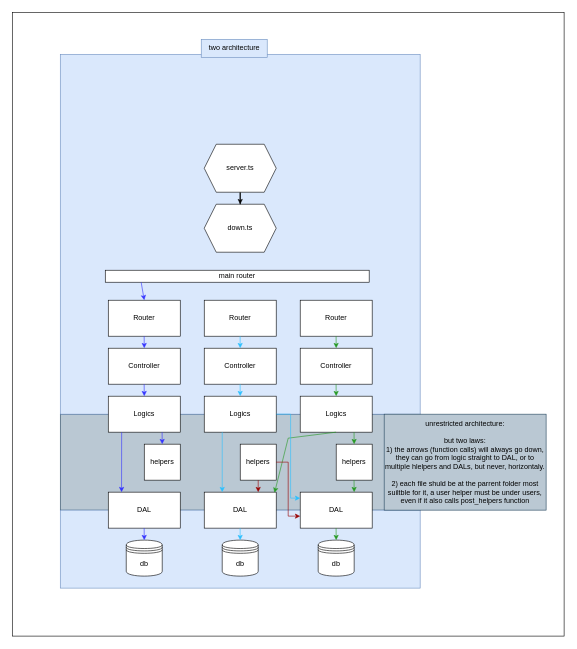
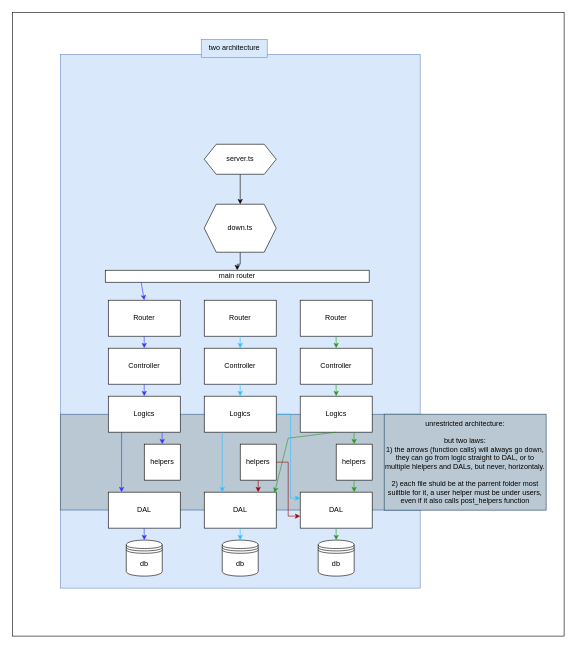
  <mxCell id="0" />
  <mxCell id="1" parent="0" />
  <mxCell id="2" value="" style="rounded=0;whiteSpace=wrap;html=1;" vertex="1" parent="1"><mxGeometry y="20" width="920" height="1040" as="geometry" x="20" /></mxCell>
  <mxCell id="3" value="" style="rounded=0;whiteSpace=wrap;html=1;fillColor=#bac8d3;strokeColor=#23445d;" parent="1" vertex="1"><mxGeometry x="100" y="690" width="600" height="160" as="geometry" /></mxCell>
  <mxCell id="4" value="" style="rounded=0;whiteSpace=wrap;html=1;fillColor=#dae8fc;strokeColor=#6c8ebf;" parent="1" vertex="1"><mxGeometry x="100" y="850" width="600" height="130" as="geometry" /></mxCell>
  <mxCell id="5" value="" style="rounded=0;whiteSpace=wrap;html=1;fillColor=#dae8fc;strokeColor=#6c8ebf;" parent="1" vertex="1"><mxGeometry x="100" y="90" width="600" height="600" as="geometry" /></mxCell>
  <mxCell id="6" value="Router" style="rounded=0;whiteSpace=wrap;html=1;" parent="1" vertex="1"><mxGeometry x="340" y="500" width="120" height="60" as="geometry" /></mxCell>
+ <mxCell id="7" style="edgeStyle=orthogonalEdgeStyle;rounded=0;orthogonalLoop=1;jettySize=auto;html=1;entryX=0.5;entryY=0;entryDx=0;entryDy=0;" parent="1" source="8" target="28" edge="1"><mxGeometry relative="1" as="geometry" /></mxCell>
  <mxCell id="8" value="down.ts" style="shape=hexagon;perimeter=hexagonPerimeter2;whiteSpace=wrap;html=1;fixedSize=1;" parent="1" vertex="1"><mxGeometry x="340" y="340" width="120" height="80" as="geometry" /></mxCell>
  <mxCell id="9" style="edgeStyle=orthogonalEdgeStyle;rounded=0;orthogonalLoop=1;jettySize=auto;html=1;" parent="1" source="10" target="8" edge="1"><mxGeometry relative="1" as="geometry" /></mxCell>
- <mxCell id="10" value="server.ts" style="shape=hexagon;perimeter=hexagonPerimeter2;whiteSpace=wrap;html=1;fixedSize=1;" parent="1" vertex="1"><mxGeometry x="340" y="240" width="120" height="80" as="geometry" /></mxCell>
+ <mxCell id="10" value="server.ts" style="shape=hexagon;perimeter=hexagonPerimeter2;whiteSpace=wrap;html=1;fixedSize=1;" parent="1" vertex="1"><mxGeometry x="340" y="240" width="120" height="50" as="geometry" /></mxCell>
  <mxCell id="11" value="Controller" style="rounded=0;whiteSpace=wrap;html=1;" parent="1" vertex="1"><mxGeometry x="340" y="580" width="120" height="60" as="geometry" /></mxCell>
  <mxCell id="12" value="Logics" style="rounded=0;whiteSpace=wrap;html=1;" parent="1" vertex="1"><mxGeometry x="340" y="660" width="120" height="60" as="geometry" /></mxCell>
  <mxCell id="13" value="DAL" style="rounded=0;whiteSpace=wrap;html=1;" parent="1" vertex="1"><mxGeometry x="340" y="820" width="120" height="60" as="geometry" /></mxCell>
  <mxCell id="14" value="db" style="shape=datastore;whiteSpace=wrap;html=1;" parent="1" vertex="1"><mxGeometry x="370" y="900" width="60" height="60" as="geometry" /></mxCell>
  <mxCell id="15" value="helpers" style="rounded=0;whiteSpace=wrap;html=1;" parent="1" vertex="1"><mxGeometry x="400" y="740" width="60" height="60" as="geometry" /></mxCell>
  <mxCell id="16" value="Router" style="rounded=0;whiteSpace=wrap;html=1;" parent="1" vertex="1"><mxGeometry x="180" y="500" width="120" height="60" as="geometry" /></mxCell>
  <mxCell id="17" value="Controller" style="rounded=0;whiteSpace=wrap;html=1;" parent="1" vertex="1"><mxGeometry x="180" y="580" width="120" height="60" as="geometry" /></mxCell>
  <mxCell id="18" value="Logics" style="rounded=0;whiteSpace=wrap;html=1;" parent="1" vertex="1"><mxGeometry x="180" y="660" width="120" height="60" as="geometry" /></mxCell>
  <mxCell id="19" value="DAL" style="rounded=0;whiteSpace=wrap;html=1;" parent="1" vertex="1"><mxGeometry x="180" y="820" width="120" height="60" as="geometry" /></mxCell>
  <mxCell id="20" value="db" style="shape=datastore;whiteSpace=wrap;html=1;" parent="1" vertex="1"><mxGeometry x="210" y="900" width="60" height="60" as="geometry" /></mxCell>
  <mxCell id="21" value="helpers" style="rounded=0;whiteSpace=wrap;html=1;" parent="1" vertex="1"><mxGeometry x="240" y="740" width="60" height="60" as="geometry" /></mxCell>
  <mxCell id="22" value="Router" style="rounded=0;whiteSpace=wrap;html=1;" parent="1" vertex="1"><mxGeometry x="500" y="500" width="120" height="60" as="geometry" /></mxCell>
  <mxCell id="23" value="Controller" style="rounded=0;whiteSpace=wrap;html=1;" parent="1" vertex="1"><mxGeometry x="500" y="580" width="120" height="60" as="geometry" /></mxCell>
  <mxCell id="24" value="Logics" style="rounded=0;whiteSpace=wrap;html=1;" parent="1" vertex="1"><mxGeometry x="500" y="660" width="120" height="60" as="geometry" /></mxCell>
  <mxCell id="25" value="DAL" style="rounded=0;whiteSpace=wrap;html=1;" parent="1" vertex="1"><mxGeometry x="500" y="820" width="120" height="60" as="geometry" /></mxCell>
  <mxCell id="26" value="db" style="shape=datastore;whiteSpace=wrap;html=1;" parent="1" vertex="1"><mxGeometry x="530" y="900" width="60" height="60" as="geometry" /></mxCell>
  <mxCell id="27" value="helpers" style="rounded=0;whiteSpace=wrap;html=1;" parent="1" vertex="1"><mxGeometry x="560" y="740" width="60" height="60" as="geometry" /></mxCell>
  <mxCell id="28" value="main router" style="rounded=0;whiteSpace=wrap;html=1;" parent="1" vertex="1"><mxGeometry x="175" y="450" width="440" height="20" as="geometry" /></mxCell>
  <mxCell id="29" value="" style="endArrow=classic;html=1;rounded=0;strokeColor=#3333FF;entryX=0.5;entryY=0;entryDx=0;entryDy=0;exitX=0.136;exitY=1;exitDx=0;exitDy=0;exitPerimeter=0;" parent="1" source="28" target="16" edge="1"><mxGeometry width="50" height="50" relative="1" as="geometry"><mxPoint x="240" y="480" as="sourcePoint" /><mxPoint x="290" y="470" as="targetPoint" /></mxGeometry></mxCell>
  <mxCell id="30" value="" style="endArrow=classic;html=1;rounded=0;strokeColor=#3333FF;entryX=0.5;entryY=0;entryDx=0;entryDy=0;exitX=0.136;exitY=1;exitDx=0;exitDy=0;exitPerimeter=0;" parent="1" edge="1"><mxGeometry width="50" height="50" relative="1" as="geometry"><mxPoint x="239.85" y="560" as="sourcePoint" /><mxPoint x="240.01" y="580" as="targetPoint" /></mxGeometry></mxCell>
  <mxCell id="31" value="" style="endArrow=classic;html=1;rounded=0;strokeColor=#3333FF;entryX=0.5;entryY=0;entryDx=0;entryDy=0;exitX=0.136;exitY=1;exitDx=0;exitDy=0;exitPerimeter=0;" parent="1" edge="1"><mxGeometry width="50" height="50" relative="1" as="geometry"><mxPoint x="239.85" y="640" as="sourcePoint" /><mxPoint x="240.01" y="660" as="targetPoint" /></mxGeometry></mxCell>
  <mxCell id="32" value="" style="endArrow=classic;html=1;rounded=0;strokeColor=#3333FF;entryX=0.5;entryY=0;entryDx=0;entryDy=0;exitX=0.136;exitY=1;exitDx=0;exitDy=0;exitPerimeter=0;" parent="1" edge="1"><mxGeometry width="50" height="50" relative="1" as="geometry"><mxPoint x="269.79" y="720" as="sourcePoint" /><mxPoint x="269.95" y="740" as="targetPoint" /></mxGeometry></mxCell>
  <mxCell id="33" value="" style="endArrow=classic;html=1;rounded=0;strokeColor=#3333FF;entryX=0.5;entryY=0;entryDx=0;entryDy=0;exitX=0.336;exitY=1.004;exitDx=0;exitDy=0;exitPerimeter=0;" parent="1" edge="1"><mxGeometry width="50" height="50" relative="1" as="geometry"><mxPoint x="202.32" y="720.24" as="sourcePoint" /><mxPoint x="202.16" y="820" as="targetPoint" /></mxGeometry></mxCell>
  <mxCell id="34" value="" style="endArrow=classic;html=1;rounded=0;strokeColor=#2BC0FF;entryX=0.5;entryY=0;entryDx=0;entryDy=0;exitX=0.136;exitY=1;exitDx=0;exitDy=0;exitPerimeter=0;" parent="1" edge="1"><mxGeometry width="50" height="50" relative="1" as="geometry"><mxPoint x="399.85" y="560" as="sourcePoint" /><mxPoint x="400.01" y="580" as="targetPoint" /></mxGeometry></mxCell>
  <mxCell id="35" value="" style="endArrow=classic;html=1;rounded=0;strokeColor=#2BC0FF;entryX=0.5;entryY=0;entryDx=0;entryDy=0;exitX=0.136;exitY=1;exitDx=0;exitDy=0;exitPerimeter=0;" parent="1" edge="1"><mxGeometry width="50" height="50" relative="1" as="geometry"><mxPoint x="399.85" y="640" as="sourcePoint" /><mxPoint x="400.01" y="660" as="targetPoint" /></mxGeometry></mxCell>
  <mxCell id="36" value="" style="endArrow=classic;html=1;rounded=0;strokeColor=#2BC0FF;entryX=0.5;entryY=0;entryDx=0;entryDy=0;exitX=0.136;exitY=1;exitDx=0;exitDy=0;exitPerimeter=0;" parent="1" edge="1"><mxGeometry width="50" height="50" relative="1" as="geometry"><mxPoint x="399.85" y="880" as="sourcePoint" /><mxPoint x="400.01" y="900" as="targetPoint" /></mxGeometry></mxCell>
  <mxCell id="37" value="" style="endArrow=classic;html=1;rounded=0;strokeColor=#269922;entryX=0.5;entryY=0;entryDx=0;entryDy=0;exitX=0.136;exitY=1;exitDx=0;exitDy=0;exitPerimeter=0;" parent="1" edge="1"><mxGeometry width="50" height="50" relative="1" as="geometry"><mxPoint x="559.85" y="560" as="sourcePoint" /><mxPoint x="560.01" y="580" as="targetPoint" /></mxGeometry></mxCell>
  <mxCell id="38" value="" style="endArrow=classic;html=1;rounded=0;strokeColor=#269922;entryX=0.5;entryY=0;entryDx=0;entryDy=0;exitX=0.136;exitY=1;exitDx=0;exitDy=0;exitPerimeter=0;" parent="1" edge="1"><mxGeometry width="50" height="50" relative="1" as="geometry"><mxPoint x="559.85" y="640" as="sourcePoint" /><mxPoint x="560.01" y="660" as="targetPoint" /></mxGeometry></mxCell>
  <mxCell id="39" value="" style="endArrow=classic;html=1;rounded=0;strokeColor=#269922;entryX=0.5;entryY=0;entryDx=0;entryDy=0;exitX=0.136;exitY=1;exitDx=0;exitDy=0;exitPerimeter=0;" parent="1" edge="1"><mxGeometry width="50" height="50" relative="1" as="geometry"><mxPoint x="589.8" y="800" as="sourcePoint" /><mxPoint x="589.96" y="820" as="targetPoint" /></mxGeometry></mxCell>
  <mxCell id="40" value="" style="endArrow=classic;html=1;rounded=0;strokeColor=#269922;entryX=0.977;entryY=0.017;entryDx=0;entryDy=0;exitX=0.136;exitY=1;exitDx=0;exitDy=0;exitPerimeter=0;entryPerimeter=0;" parent="1" target="13" edge="1"><mxGeometry width="50" height="50" relative="1" as="geometry"><mxPoint x="559.85" y="720" as="sourcePoint" /><mxPoint x="560.01" y="740" as="targetPoint" /><Array as="points"><mxPoint x="480" y="730" /></Array></mxGeometry></mxCell>
  <mxCell id="41" value="" style="endArrow=classic;html=1;rounded=0;strokeColor=#269922;entryX=0.5;entryY=0;entryDx=0;entryDy=0;exitX=0.136;exitY=1;exitDx=0;exitDy=0;exitPerimeter=0;" parent="1" edge="1"><mxGeometry width="50" height="50" relative="1" as="geometry"><mxPoint x="589.8" y="720" as="sourcePoint" /><mxPoint x="589.96" y="740" as="targetPoint" /></mxGeometry></mxCell>
  <mxCell id="42" value="" style="endArrow=classic;html=1;rounded=0;strokeColor=#990202;entryX=0;entryY=0.667;entryDx=0;entryDy=0;exitX=1;exitY=0.5;exitDx=0;exitDy=0;entryPerimeter=0;" parent="1" source="15" target="25" edge="1"><mxGeometry width="50" height="50" relative="1" as="geometry"><mxPoint x="569.85" y="810" as="sourcePoint" /><mxPoint x="570.01" y="830" as="targetPoint" /><Array as="points"><mxPoint x="480" y="770" /><mxPoint x="480" y="860" /></Array></mxGeometry></mxCell>
  <mxCell id="43" value="" style="endArrow=classic;html=1;rounded=0;strokeColor=#3333FF;entryX=0.5;entryY=0;entryDx=0;entryDy=0;exitX=0.136;exitY=1;exitDx=0;exitDy=0;exitPerimeter=0;" parent="1" edge="1"><mxGeometry width="50" height="50" relative="1" as="geometry"><mxPoint x="239.85" y="880" as="sourcePoint" /><mxPoint x="240.01" y="900" as="targetPoint" /></mxGeometry></mxCell>
  <mxCell id="44" value="" style="endArrow=classic;html=1;rounded=0;strokeColor=#269922;entryX=0.5;entryY=0;entryDx=0;entryDy=0;exitX=0.136;exitY=1;exitDx=0;exitDy=0;exitPerimeter=0;" parent="1" edge="1"><mxGeometry width="50" height="50" relative="1" as="geometry"><mxPoint x="559.85" y="880" as="sourcePoint" /><mxPoint x="560.01" y="900" as="targetPoint" /></mxGeometry></mxCell>
  <mxCell id="45" value="" style="endArrow=classic;html=1;rounded=0;strokeColor=#2BC0FF;entryX=0.25;entryY=0;entryDx=0;entryDy=0;exitX=0.136;exitY=1;exitDx=0;exitDy=0;exitPerimeter=0;" parent="1" target="13" edge="1"><mxGeometry width="50" height="50" relative="1" as="geometry"><mxPoint x="370" y="720" as="sourcePoint" /><mxPoint x="370.16" y="740" as="targetPoint" /></mxGeometry></mxCell>
  <mxCell id="46" value="" style="endArrow=classic;html=1;rounded=0;strokeColor=#990202;entryX=0.75;entryY=0;entryDx=0;entryDy=0;exitX=0.5;exitY=1;exitDx=0;exitDy=0;" parent="1" source="15" target="13" edge="1"><mxGeometry width="50" height="50" relative="1" as="geometry"><mxPoint x="470" y="780" as="sourcePoint" /><mxPoint x="510" y="860" as="targetPoint" /><Array as="points"><mxPoint x="430" y="810" /></Array></mxGeometry></mxCell>
  <mxCell id="47" value="two architecture&lt;br&gt;" style="text;html=1;align=center;verticalAlign=middle;resizable=0;points=[];autosize=1;strokeColor=#6c8ebf;fillColor=#dae8fc;" parent="1" vertex="1"><mxGeometry x="335" y="65" width="110" height="30" as="geometry" /></mxCell>
  <mxCell id="48" value="unrestricted architecture:&lt;br&gt;&lt;br&gt;but two laws:&lt;br&gt;1) the arrows (function calls) will always go down, they can go from logic straight to DAL, or to multiple hlelpers and DALs, but never, horizontaly.&lt;br&gt;&lt;br&gt;2) each file shuld be at the parrent folder most suiltble for it, a user helper must be under users, even if it also calls post_helpers function" style="text;html=1;strokeColor=#23445d;fillColor=#bac8d3;align=center;verticalAlign=middle;whiteSpace=wrap;rounded=0;" parent="1" vertex="1"><mxGeometry x="640" y="690" width="270" height="160" as="geometry" /></mxCell>
  <mxCell id="49" value="" style="endArrow=classic;html=1;rounded=0;strokeColor=#2BC0FF;exitX=1;exitY=0.5;exitDx=0;exitDy=0;" parent="1" source="12" edge="1"><mxGeometry width="50" height="50" relative="1" as="geometry"><mxPoint x="464" y="690" as="sourcePoint" /><mxPoint x="500" y="830" as="targetPoint" /><Array as="points"><mxPoint x="484" y="690" /><mxPoint x="484" y="830" /></Array></mxGeometry></mxCell>
